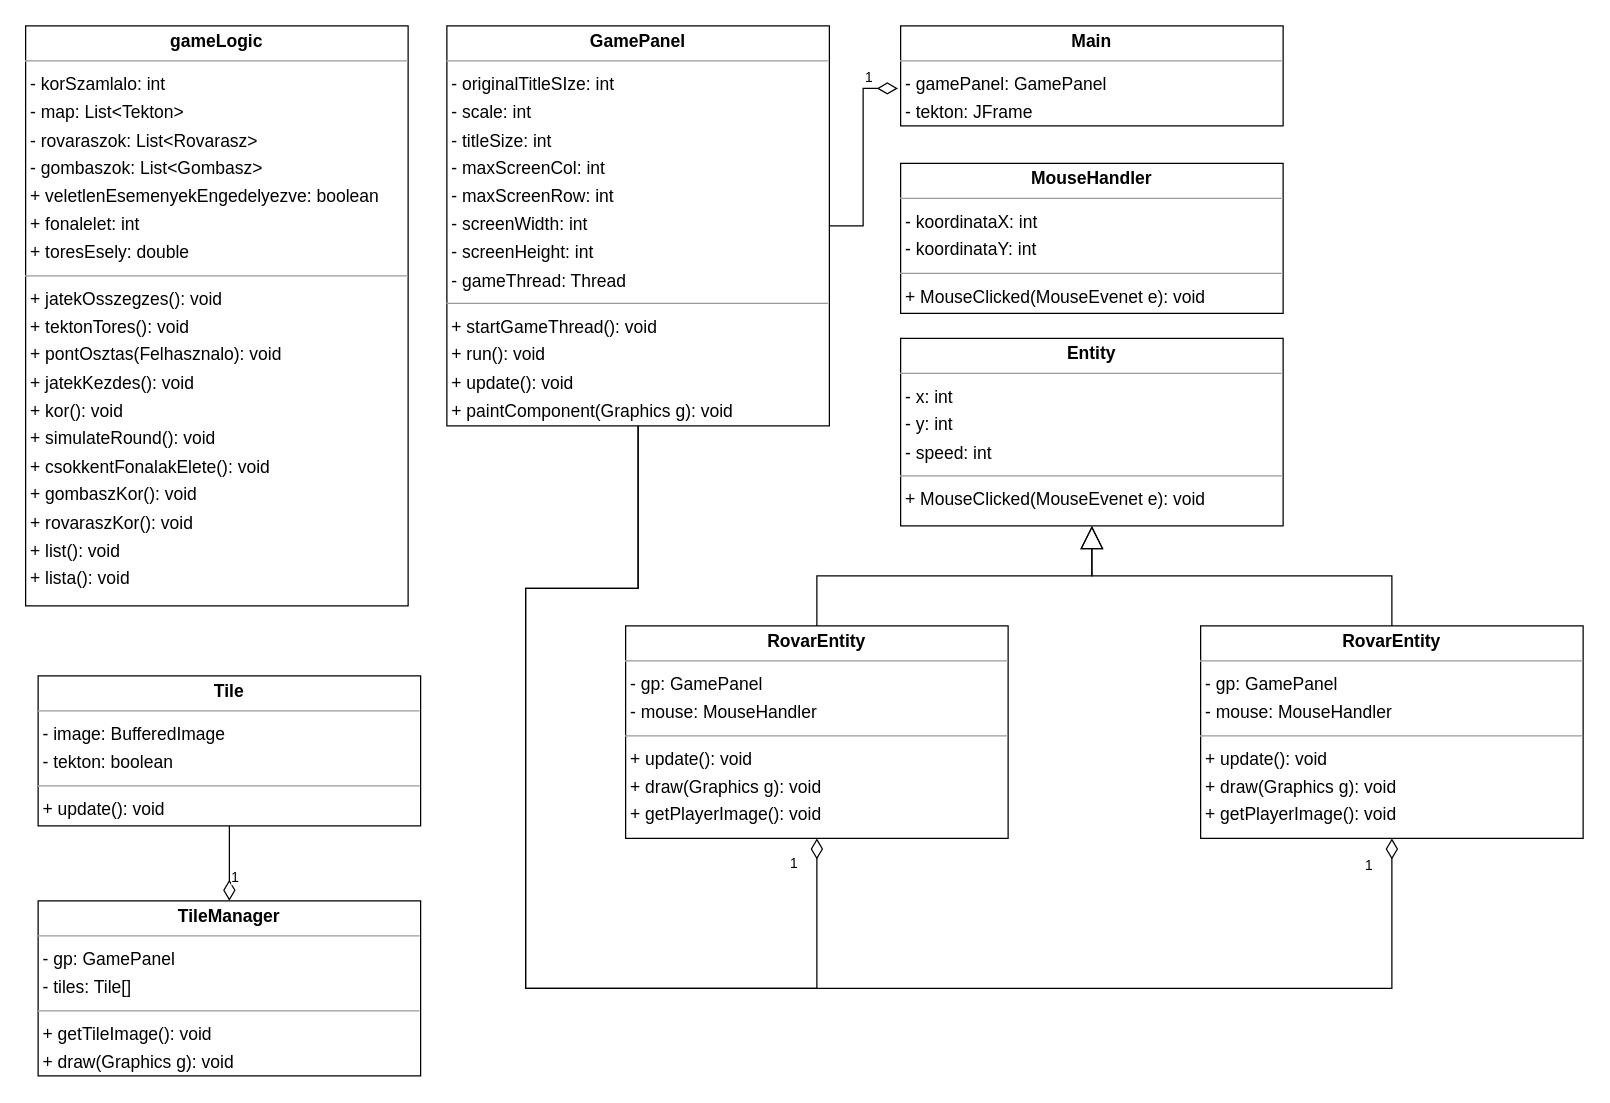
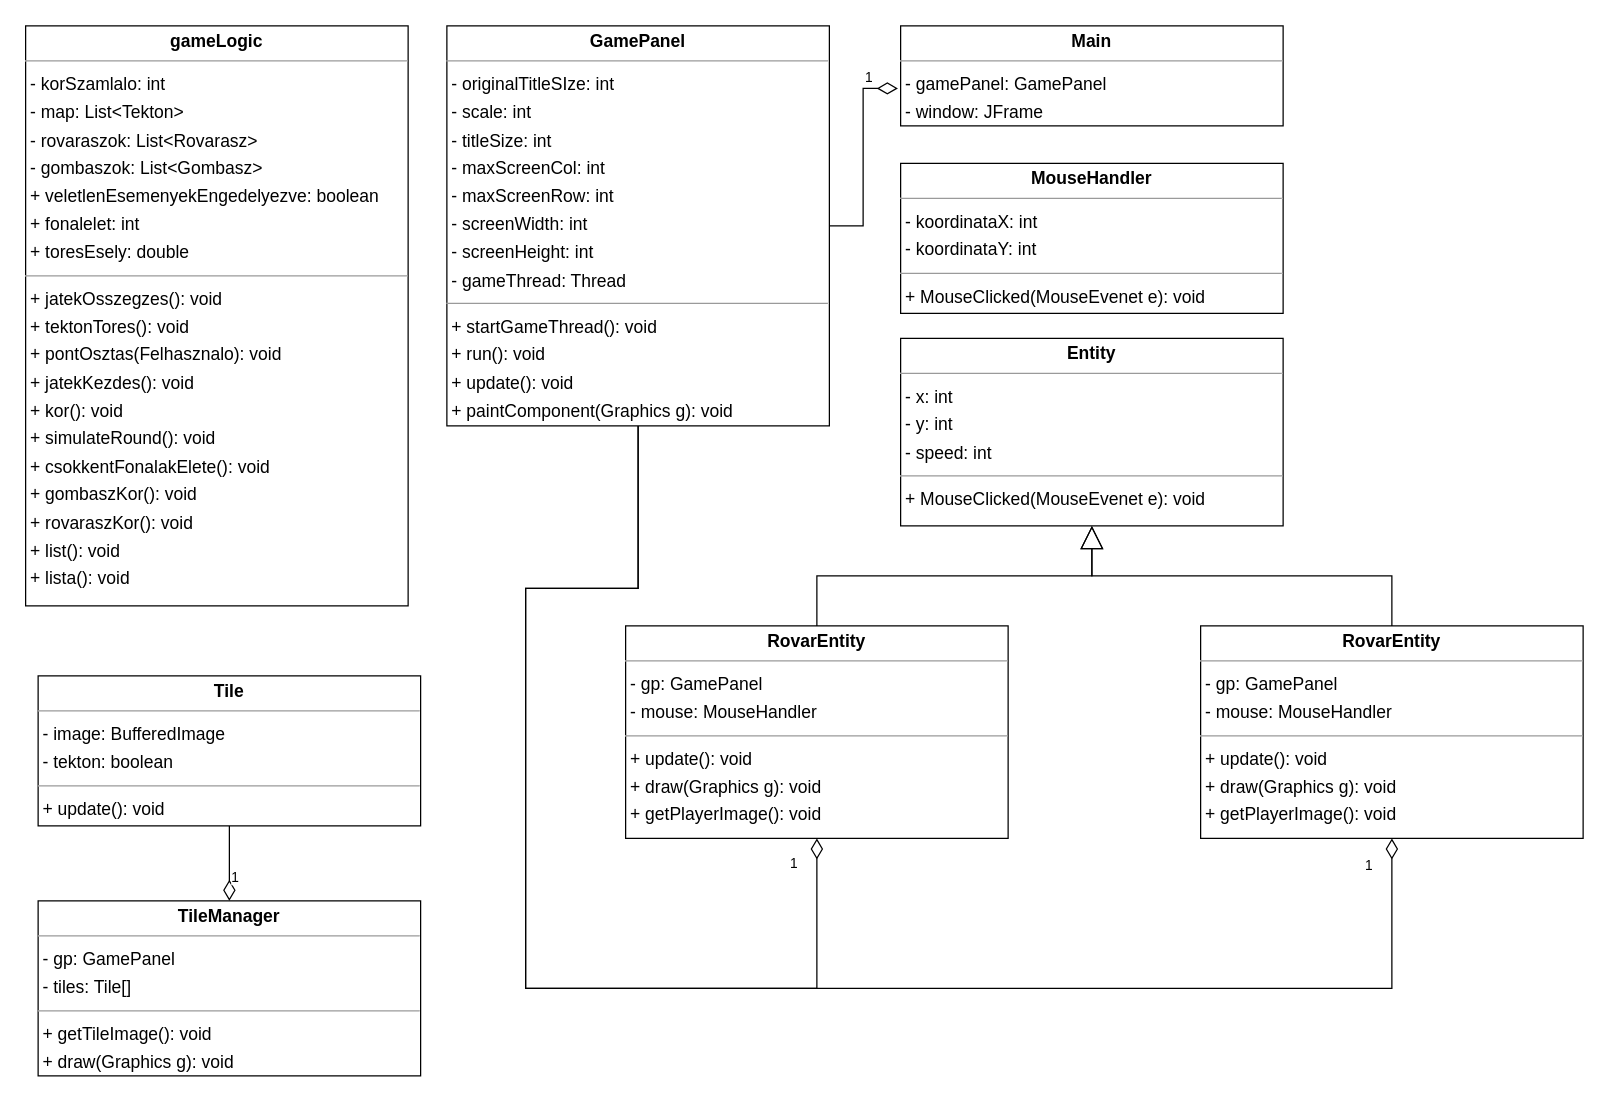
  <mxCell id="0" />
  <mxCell id="1" parent="0" />
  <mxCell id="2" value="&lt;p style=&quot;margin:0px;margin-top:4px;text-align:center;&quot;&gt;&lt;b&gt;gameLogic&lt;/b&gt;&lt;/p&gt;&lt;hr size=&quot;1&quot;&gt;&lt;p style=&quot;margin:0 0 0 4px;line-height:1.6;&quot;&gt;- korSzamlalo: int&lt;/p&gt;&lt;p style=&quot;margin:0 0 0 4px;line-height:1.6;&quot;&gt;- map: List&amp;lt;Tekton&amp;gt;&lt;br&gt;- rovaraszok: List&amp;lt;Rovarasz&amp;gt;&lt;br&gt;- gombaszok: List&amp;lt;Gombasz&amp;gt;&lt;br&gt;+ veletlenEsemenyekEngedelyezve: boolean&lt;br&gt;+ fonalelet: int&lt;br&gt;+ toresEsely: double&lt;/p&gt;&lt;hr size=&quot;1&quot;&gt;&lt;p style=&quot;margin:0 0 0 4px;line-height:1.6;&quot;&gt;&lt;span style=&quot;background-color: transparent; color: light-dark(rgb(0, 0, 0), rgb(255, 255, 255));&quot;&gt;+ jatekOsszegzes(): void&lt;/span&gt;&lt;/p&gt;&lt;p style=&quot;margin:0 0 0 4px;line-height:1.6;&quot;&gt;&lt;span style=&quot;background-color: transparent; color: light-dark(rgb(0, 0, 0), rgb(255, 255, 255));&quot;&gt;+ tektonTores(): void&lt;/span&gt;&lt;/p&gt;&lt;p style=&quot;margin:0 0 0 4px;line-height:1.6;&quot;&gt;&lt;span style=&quot;background-color: transparent; color: light-dark(rgb(0, 0, 0), rgb(255, 255, 255));&quot;&gt;+ pontOsztas(Felhasznalo): void&lt;/span&gt;&lt;/p&gt;&lt;p style=&quot;margin:0 0 0 4px;line-height:1.6;&quot;&gt;&lt;span style=&quot;background-color: transparent; color: light-dark(rgb(0, 0, 0), rgb(255, 255, 255));&quot;&gt;+ jatekKezdes(): void&lt;/span&gt;&lt;/p&gt;&lt;p style=&quot;margin:0 0 0 4px;line-height:1.6;&quot;&gt;&lt;span style=&quot;background-color: transparent; color: light-dark(rgb(0, 0, 0), rgb(255, 255, 255));&quot;&gt;+ kor(): void&lt;/span&gt;&lt;/p&gt;&lt;p style=&quot;margin:0 0 0 4px;line-height:1.6;&quot;&gt;+ simulateRound(): void&lt;/p&gt;&lt;p style=&quot;margin:0 0 0 4px;line-height:1.6;&quot;&gt;+ csokkentFonalakElete(): void&lt;br&gt;+ gombaszKor(): void&lt;br&gt;+ rovaraszKor(): void&lt;br&gt;+ list(): void&lt;/p&gt;&lt;p style=&quot;margin:0 0 0 4px;line-height:1.6;&quot;&gt;+ lista(): void&lt;/p&gt;" style="verticalAlign=top;align=left;overflow=fill;fontSize=14;fontFamily=Helvetica;html=1;rounded=0;shadow=0;comic=0;labelBackgroundColor=none;strokeWidth=1;" parent="1" vertex="1"><mxGeometry x="20" y="20" width="306" height="464" as="geometry" /></mxCell>
  <mxCell id="3" value="&lt;p style=&quot;margin:0px;margin-top:4px;text-align:center;&quot;&gt;&lt;b&gt;GamePanel&lt;/b&gt;&lt;/p&gt;&lt;hr size=&quot;1&quot;&gt;&lt;p style=&quot;margin:0 0 0 4px;line-height:1.6;&quot;&gt;- originalTitleSIze: int&lt;/p&gt;&lt;p style=&quot;margin:0 0 0 4px;line-height:1.6;&quot;&gt;- scale: int&lt;/p&gt;&lt;p style=&quot;margin:0 0 0 4px;line-height:1.6;&quot;&gt;- titleSize: int&lt;/p&gt;&lt;p style=&quot;margin:0 0 0 4px;line-height:1.6;&quot;&gt;- maxScreenCol: int&lt;/p&gt;&lt;p style=&quot;margin:0 0 0 4px;line-height:1.6;&quot;&gt;- maxScreenRow: int&lt;/p&gt;&lt;p style=&quot;margin:0 0 0 4px;line-height:1.6;&quot;&gt;- screenWidth: int&lt;/p&gt;&lt;p style=&quot;margin:0 0 0 4px;line-height:1.6;&quot;&gt;- screenHeight: int&lt;/p&gt;&lt;p style=&quot;margin:0 0 0 4px;line-height:1.6;&quot;&gt;- gameThread: Thread&lt;/p&gt;&lt;hr size=&quot;1&quot;&gt;&lt;p style=&quot;margin:0 0 0 4px;line-height:1.6;&quot;&gt;&lt;span style=&quot;background-color: transparent; color: light-dark(rgb(0, 0, 0), rgb(255, 255, 255));&quot;&gt;+ startGameThread(): void&lt;/span&gt;&lt;/p&gt;&lt;p style=&quot;margin:0 0 0 4px;line-height:1.6;&quot;&gt;&lt;span style=&quot;background-color: transparent; color: light-dark(rgb(0, 0, 0), rgb(255, 255, 255));&quot;&gt;+ run(): void&lt;/span&gt;&lt;/p&gt;&lt;p style=&quot;margin:0 0 0 4px;line-height:1.6;&quot;&gt;&lt;span style=&quot;background-color: transparent; color: light-dark(rgb(0, 0, 0), rgb(255, 255, 255));&quot;&gt;+ update(): void&lt;/span&gt;&lt;/p&gt;&lt;p style=&quot;margin:0 0 0 4px;line-height:1.6;&quot;&gt;&lt;span style=&quot;background-color: transparent; color: light-dark(rgb(0, 0, 0), rgb(255, 255, 255));&quot;&gt;+ paintComponent(Graphics g): void&lt;/span&gt;&lt;/p&gt;" style="verticalAlign=top;align=left;overflow=fill;fontSize=14;fontFamily=Helvetica;html=1;rounded=0;shadow=0;comic=0;labelBackgroundColor=none;strokeWidth=1;" parent="1" vertex="1"><mxGeometry x="357" y="20" width="306" height="320" as="geometry" /></mxCell>
- <mxCell id="4" value="&lt;p style=&quot;margin:0px;margin-top:4px;text-align:center;&quot;&gt;&lt;b&gt;Main&lt;/b&gt;&lt;/p&gt;&lt;hr size=&quot;1&quot;&gt;&lt;p style=&quot;margin:0 0 0 4px;line-height:1.6;&quot;&gt;- gamePanel: GamePanel&lt;/p&gt;&lt;p style=&quot;margin:0 0 0 4px;line-height:1.6;&quot;&gt;- tekton: JFrame&lt;/p&gt;" style="verticalAlign=top;align=left;overflow=fill;fontSize=14;fontFamily=Helvetica;html=1;rounded=0;shadow=0;comic=0;labelBackgroundColor=none;strokeWidth=1;" vertex="1" parent="1"><mxGeometry x="720" y="20" width="306" height="80" as="geometry" /></mxCell>
+ <mxCell id="4" value="&lt;p style=&quot;margin:0px;margin-top:4px;text-align:center;&quot;&gt;&lt;b&gt;Main&lt;/b&gt;&lt;/p&gt;&lt;hr size=&quot;1&quot;&gt;&lt;p style=&quot;margin:0 0 0 4px;line-height:1.6;&quot;&gt;- gamePanel: GamePanel&lt;/p&gt;&lt;p style=&quot;margin:0 0 0 4px;line-height:1.6;&quot;&gt;- window: JFrame&lt;/p&gt;" style="verticalAlign=top;align=left;overflow=fill;fontSize=14;fontFamily=Helvetica;html=1;rounded=0;shadow=0;comic=0;labelBackgroundColor=none;strokeWidth=1;" vertex="1" parent="1"><mxGeometry x="720" y="20" width="306" height="80" as="geometry" /></mxCell>
  <mxCell id="5" value="&lt;p style=&quot;margin:0px;margin-top:4px;text-align:center;&quot;&gt;&lt;b&gt;MouseHandler&lt;/b&gt;&lt;/p&gt;&lt;hr size=&quot;1&quot;&gt;&lt;p style=&quot;margin:0 0 0 4px;line-height:1.6;&quot;&gt;- koordinataX: int&lt;br&gt;&lt;/p&gt;&lt;p style=&quot;margin:0 0 0 4px;line-height:1.6;&quot;&gt;- koordinataY: int&lt;/p&gt;&lt;hr size=&quot;1&quot;&gt;&lt;p style=&quot;margin:0 0 0 4px;line-height:1.6;&quot;&gt;&lt;span style=&quot;background-color: transparent; color: light-dark(rgb(0, 0, 0), rgb(255, 255, 255));&quot;&gt;+ MouseClicked(MouseEvenet e): void&lt;/span&gt;&lt;/p&gt;" style="verticalAlign=top;align=left;overflow=fill;fontSize=14;fontFamily=Helvetica;html=1;rounded=0;shadow=0;comic=0;labelBackgroundColor=none;strokeWidth=1;" vertex="1" parent="1"><mxGeometry x="720" y="130" width="306" height="120" as="geometry" /></mxCell>
  <mxCell id="6" value="&lt;p style=&quot;margin:0px;margin-top:4px;text-align:center;&quot;&gt;&lt;b&gt;Entity&lt;/b&gt;&lt;/p&gt;&lt;hr size=&quot;1&quot;&gt;&lt;p style=&quot;margin:0 0 0 4px;line-height:1.6;&quot;&gt;- x: int&lt;br&gt;&lt;/p&gt;&lt;p style=&quot;margin:0 0 0 4px;line-height:1.6;&quot;&gt;- y: int&lt;/p&gt;&lt;p style=&quot;margin:0 0 0 4px;line-height:1.6;&quot;&gt;- speed: int&lt;/p&gt;&lt;hr size=&quot;1&quot;&gt;&lt;p style=&quot;margin:0 0 0 4px;line-height:1.6;&quot;&gt;&lt;span style=&quot;background-color: transparent; color: light-dark(rgb(0, 0, 0), rgb(255, 255, 255));&quot;&gt;+ MouseClicked(MouseEvenet e): void&lt;/span&gt;&lt;/p&gt;" style="verticalAlign=top;align=left;overflow=fill;fontSize=14;fontFamily=Helvetica;html=1;rounded=0;shadow=0;comic=0;labelBackgroundColor=none;strokeWidth=1;" vertex="1" parent="1"><mxGeometry x="720" y="270" width="306" height="150" as="geometry" /></mxCell>
  <mxCell id="7" value="1" style="endArrow=none;html=1;endSize=12;startArrow=diamondThin;startSize=14;startFill=0;edgeStyle=orthogonalEdgeStyle;align=left;verticalAlign=bottom;rounded=0;exitX=-0.007;exitY=0.625;exitDx=0;exitDy=0;exitPerimeter=0;entryX=1;entryY=0.5;entryDx=0;entryDy=0;" edge="1" parent="1" source="4" target="3"><mxGeometry x="-0.662" relative="1" as="geometry"><mxPoint x="600" y="130" as="sourcePoint" /><mxPoint x="760" y="130" as="targetPoint" /><Array as="points"><mxPoint x="690" y="70" /><mxPoint x="690" y="180" /></Array><mxPoint as="offset" /></mxGeometry></mxCell>
  <mxCell id="8" value="&lt;p style=&quot;margin:0px;margin-top:4px;text-align:center;&quot;&gt;&lt;b&gt;RovarEntity&lt;/b&gt;&lt;/p&gt;&lt;hr size=&quot;1&quot;&gt;&lt;p style=&quot;margin:0 0 0 4px;line-height:1.6;&quot;&gt;- gp: GamePanel&lt;br&gt;&lt;/p&gt;&lt;p style=&quot;margin:0 0 0 4px;line-height:1.6;&quot;&gt;- mouse: MouseHandler&lt;/p&gt;&lt;hr size=&quot;1&quot;&gt;&lt;p style=&quot;margin:0 0 0 4px;line-height:1.6;&quot;&gt;+ update(): void&lt;/p&gt;&lt;p style=&quot;margin:0 0 0 4px;line-height:1.6;&quot;&gt;+ draw(Graphics g): void&lt;/p&gt;&lt;p style=&quot;margin:0 0 0 4px;line-height:1.6;&quot;&gt;+ getPlayerImage(): void&lt;/p&gt;" style="verticalAlign=top;align=left;overflow=fill;fontSize=14;fontFamily=Helvetica;html=1;rounded=0;shadow=0;comic=0;labelBackgroundColor=none;strokeWidth=1;" vertex="1" parent="1"><mxGeometry x="500" y="500" width="306" height="170" as="geometry" /></mxCell>
  <mxCell id="9" value="&lt;p style=&quot;margin:0px;margin-top:4px;text-align:center;&quot;&gt;&lt;b&gt;RovarEntity&lt;/b&gt;&lt;/p&gt;&lt;hr size=&quot;1&quot;&gt;&lt;p style=&quot;margin:0 0 0 4px;line-height:1.6;&quot;&gt;- gp: GamePanel&lt;br&gt;&lt;/p&gt;&lt;p style=&quot;margin:0 0 0 4px;line-height:1.6;&quot;&gt;- mouse: MouseHandler&lt;/p&gt;&lt;hr size=&quot;1&quot;&gt;&lt;p style=&quot;margin:0 0 0 4px;line-height:1.6;&quot;&gt;+ update(): void&lt;/p&gt;&lt;p style=&quot;margin:0 0 0 4px;line-height:1.6;&quot;&gt;+ draw(Graphics g): void&lt;/p&gt;&lt;p style=&quot;margin:0 0 0 4px;line-height:1.6;&quot;&gt;+ getPlayerImage(): void&lt;/p&gt;" style="verticalAlign=top;align=left;overflow=fill;fontSize=14;fontFamily=Helvetica;html=1;rounded=0;shadow=0;comic=0;labelBackgroundColor=none;strokeWidth=1;" vertex="1" parent="1"><mxGeometry x="960" y="500" width="306" height="170" as="geometry" /></mxCell>
  <mxCell id="10" value="" style="endArrow=block;endSize=16;endFill=0;html=1;rounded=0;exitX=0.5;exitY=0;exitDx=0;exitDy=0;entryX=0.5;entryY=1;entryDx=0;entryDy=0;edgeStyle=orthogonalEdgeStyle;" edge="1" parent="1" source="8" target="6"><mxGeometry width="160" relative="1" as="geometry"><mxPoint x="820" y="530" as="sourcePoint" /><mxPoint x="980" y="530" as="targetPoint" /></mxGeometry></mxCell>
  <mxCell id="11" value="" style="endArrow=block;endSize=16;endFill=0;html=1;rounded=0;exitX=0.5;exitY=0;exitDx=0;exitDy=0;entryX=0.5;entryY=1;entryDx=0;entryDy=0;edgeStyle=orthogonalEdgeStyle;" edge="1" parent="1" source="9" target="6"><mxGeometry width="160" relative="1" as="geometry"><mxPoint x="663" y="510" as="sourcePoint" /><mxPoint x="883" y="430" as="targetPoint" /></mxGeometry></mxCell>
  <mxCell id="12" value="&lt;p style=&quot;margin:0px;margin-top:4px;text-align:center;&quot;&gt;&lt;b&gt;Tile&lt;/b&gt;&lt;/p&gt;&lt;hr size=&quot;1&quot;&gt;&lt;p style=&quot;margin:0 0 0 4px;line-height:1.6;&quot;&gt;- image: BufferedImage&lt;br&gt;&lt;/p&gt;&lt;p style=&quot;margin:0 0 0 4px;line-height:1.6;&quot;&gt;- tekton: boolean&lt;/p&gt;&lt;hr size=&quot;1&quot;&gt;&lt;p style=&quot;margin:0 0 0 4px;line-height:1.6;&quot;&gt;+ update(): void&lt;br&gt;&lt;/p&gt;" style="verticalAlign=top;align=left;overflow=fill;fontSize=14;fontFamily=Helvetica;html=1;rounded=0;shadow=0;comic=0;labelBackgroundColor=none;strokeWidth=1;" vertex="1" parent="1"><mxGeometry x="30" y="540" width="306" height="120" as="geometry" /></mxCell>
  <mxCell id="13" value="&lt;p style=&quot;margin:0px;margin-top:4px;text-align:center;&quot;&gt;&lt;b&gt;TileManager&lt;/b&gt;&lt;/p&gt;&lt;hr size=&quot;1&quot;&gt;&lt;p style=&quot;margin:0 0 0 4px;line-height:1.6;&quot;&gt;- gp: GamePanel&lt;br&gt;&lt;/p&gt;&lt;p style=&quot;margin:0 0 0 4px;line-height:1.6;&quot;&gt;- tiles: Tile[]&lt;/p&gt;&lt;hr size=&quot;1&quot;&gt;&lt;p style=&quot;margin:0 0 0 4px;line-height:1.6;&quot;&gt;+ getTileImage(): void&lt;/p&gt;&lt;p style=&quot;margin:0 0 0 4px;line-height:1.6;&quot;&gt;+ draw(Graphics g): void&lt;/p&gt;" style="verticalAlign=top;align=left;overflow=fill;fontSize=14;fontFamily=Helvetica;html=1;rounded=0;shadow=0;comic=0;labelBackgroundColor=none;strokeWidth=1;" vertex="1" parent="1"><mxGeometry x="30" y="720" width="306" height="140" as="geometry" /></mxCell>
  <mxCell id="14" value="1" style="endArrow=none;html=1;endSize=12;startArrow=diamondThin;startSize=14;startFill=0;edgeStyle=orthogonalEdgeStyle;align=left;verticalAlign=bottom;rounded=0;exitX=0.5;exitY=0;exitDx=0;exitDy=0;entryX=0.5;entryY=1;entryDx=0;entryDy=0;" edge="1" parent="1" source="13" target="12"><mxGeometry x="-0.662" relative="1" as="geometry"><mxPoint x="235" y="580" as="sourcePoint" /><mxPoint x="180" y="690" as="targetPoint" /><Array as="points"><mxPoint x="183" y="690" /><mxPoint x="183" y="690" /></Array><mxPoint as="offset" /></mxGeometry></mxCell>
  <mxCell id="15" value="1" style="endArrow=none;html=1;endSize=12;startArrow=diamondThin;startSize=14;startFill=0;edgeStyle=orthogonalEdgeStyle;align=left;verticalAlign=bottom;rounded=0;exitX=0.5;exitY=1;exitDx=0;exitDy=0;entryX=0.5;entryY=1;entryDx=0;entryDy=0;" edge="1" parent="1" source="8" target="3"><mxGeometry x="-0.933" y="-23" relative="1" as="geometry"><mxPoint x="565" y="360" as="sourcePoint" /><mxPoint x="510" y="470" as="targetPoint" /><Array as="points"><mxPoint x="653" y="790" /><mxPoint x="420" y="790" /><mxPoint x="420" y="470" /><mxPoint x="510" y="470" /></Array><mxPoint y="-1" as="offset" /></mxGeometry></mxCell>
  <mxCell id="16" value="1" style="endArrow=none;html=1;endSize=12;startArrow=diamondThin;startSize=14;startFill=0;edgeStyle=orthogonalEdgeStyle;align=left;verticalAlign=bottom;rounded=0;exitX=0.5;exitY=1;exitDx=0;exitDy=0;entryX=0.5;entryY=1;entryDx=0;entryDy=0;" edge="1" parent="1" source="9" target="3"><mxGeometry x="-0.956" y="-23" relative="1" as="geometry"><mxPoint x="663" y="680" as="sourcePoint" /><mxPoint x="520" y="350" as="targetPoint" /><Array as="points"><mxPoint x="1113" y="790" /><mxPoint x="420" y="790" /><mxPoint x="420" y="470" /><mxPoint x="510" y="470" /></Array><mxPoint y="1" as="offset" /></mxGeometry></mxCell>
